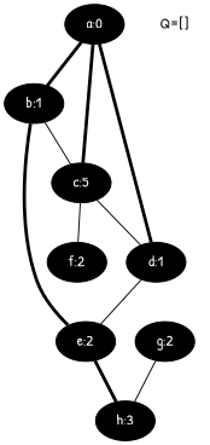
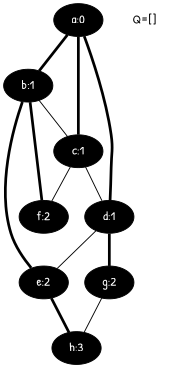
  graph {
    fontname="Patrick Hand"
    node [fillcolor=black fontcolor=white fontname="Patrick Hand" style=filled]
    edge [fontname="Patrick Hand" penwidth=3]
    n1 [label="a:0"]
    n2 [label="b:1"]
-   n3 [label="c:5"]
+   n3 [label="c:1"]
    n4 [label="d:1"]
    n5 [label="e:2"]
    n6 [label="f:2"]
    n7 [label="g:2"]
    n8 [label="h:3"]
    n9 [color=white label="Q=[]" fillcolor="" fontcolor="" style=""]
    n1 -- n2
    n1 -- n3
    n1 -- n4
    n2 -- n3 [penwidth=1]
    n2 -- n5
+   n2 -- n6
    n3 -- n4 [penwidth=1]
    n3 -- n6 [penwidth=1]
    n4 -- n5 [penwidth=1]
+   n4 -- n7
    n5 -- n8
    n7 -- n8 [penwidth=1]
  }
